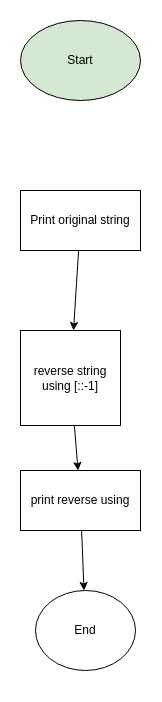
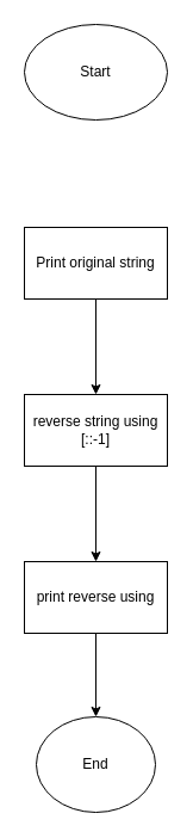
  <mxCell id="0" />
  <mxCell id="1" parent="0" />
- <mxCell id="2" value="Start" style="ellipse;whiteSpace=wrap;html=1;fillColor=#d5e8d4;" vertex="1" parent="1"><mxGeometry x="20" y="20" width="120" height="80" as="geometry" /></mxCell>
+ <mxCell id="2" value="Start" style="ellipse;whiteSpace=wrap;html=1;" vertex="1" parent="1"><mxGeometry x="20" y="20" width="120" height="80" as="geometry" /></mxCell>
  <mxCell id="3" value="" style="edgeStyle=none;html=1;" edge="1" parent="1" source="4" target="6"><mxGeometry relative="1" as="geometry" /></mxCell>
  <mxCell id="4" value="Print original string" style="whiteSpace=wrap;html=1;" vertex="1" parent="1"><mxGeometry x="20" y="190" width="120" height="60" as="geometry" /></mxCell>
  <mxCell id="5" value="" style="edgeStyle=none;html=1;" edge="1" parent="1" source="6" target="8"><mxGeometry relative="1" as="geometry" /></mxCell>
- <mxCell id="6" value="reverse string using [::-1]" style="whiteSpace=wrap;html=1;" vertex="1" parent="1"><mxGeometry x="20" y="330" width="100" height="95" as="geometry" /></mxCell>
+ <mxCell id="6" value="reverse string using [::-1]" style="whiteSpace=wrap;html=1;" vertex="1" parent="1"><mxGeometry x="20" y="330" width="120" height="60" as="geometry" /></mxCell>
  <mxCell id="7" value="" style="edgeStyle=none;html=1;" edge="1" parent="1" source="8" target="9"><mxGeometry relative="1" as="geometry" /></mxCell>
  <mxCell id="8" value="print reverse using" style="whiteSpace=wrap;html=1;" vertex="1" parent="1"><mxGeometry x="20" y="470" width="120" height="60" as="geometry" /></mxCell>
- <mxCell id="9" value="End" style="ellipse;whiteSpace=wrap;html=1;" vertex="1" parent="1"><mxGeometry x="35" y="590" width="100" height="80" as="geometry" /></mxCell>
+ <mxCell id="9" value="End" style="ellipse;whiteSpace=wrap;html=1;" vertex="1" parent="1"><mxGeometry x="30" y="600" width="100" height="80" as="geometry" /></mxCell>
